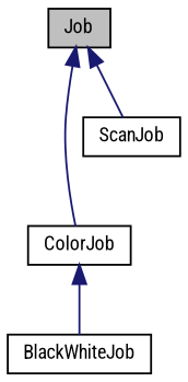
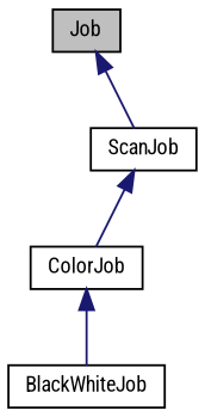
  digraph {
    fontname="Roboto Condensed"
    node [color=black fillcolor=white fontname="Roboto Condensed" fontsize=10 shape=record style=filled]
    edge [color=midnightblue dir=back fontname="Roboto Condensed" fontsize=10 labelfontname=Helvetica labelfontsize=10 style=solid]
    n1 [fillcolor=grey75 fontcolor=black height=0.2 label=Job width=0.4]
    n2 [height=0.2 label=ColorJob width=0.4]
    n3 [height=0.2 label=ScanJob width=0.4]
    n4 [height=0.2 label=BlackWhiteJob width=0.4]
-   n1 -> n2
+   n3 -> n2
    n1 -> n3
    n2 -> n4
  }
